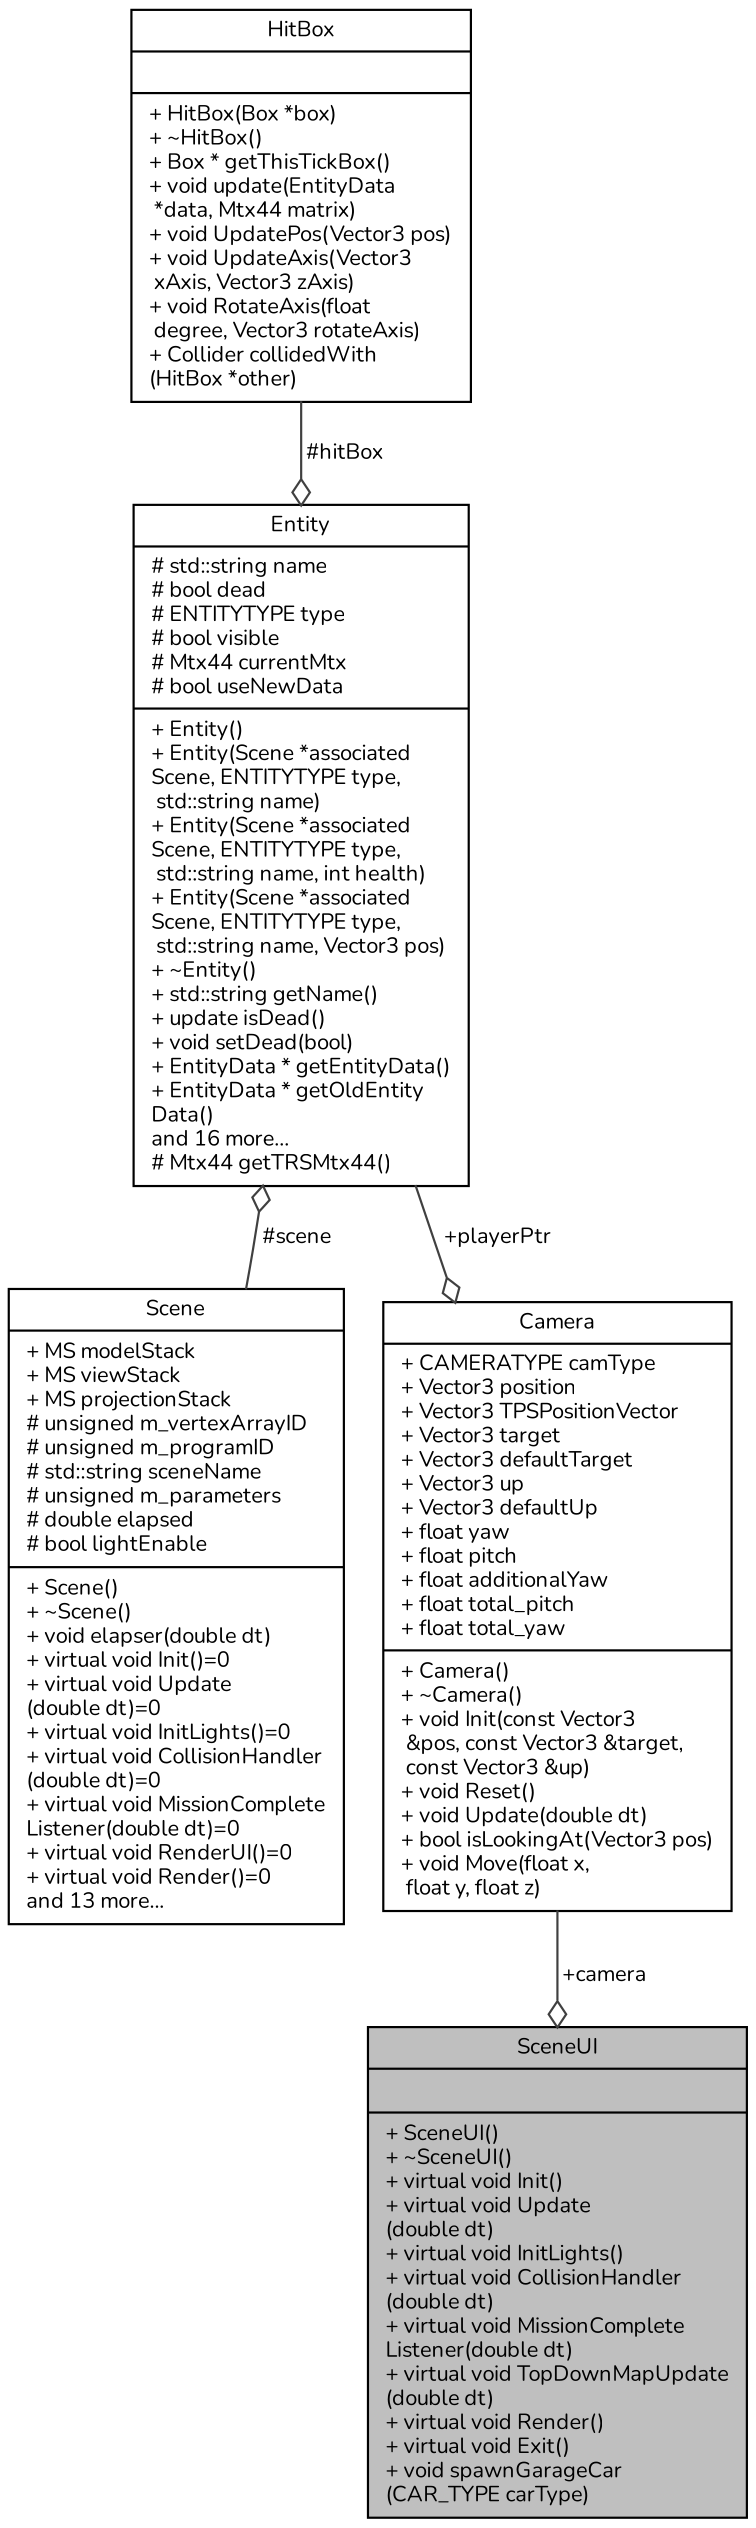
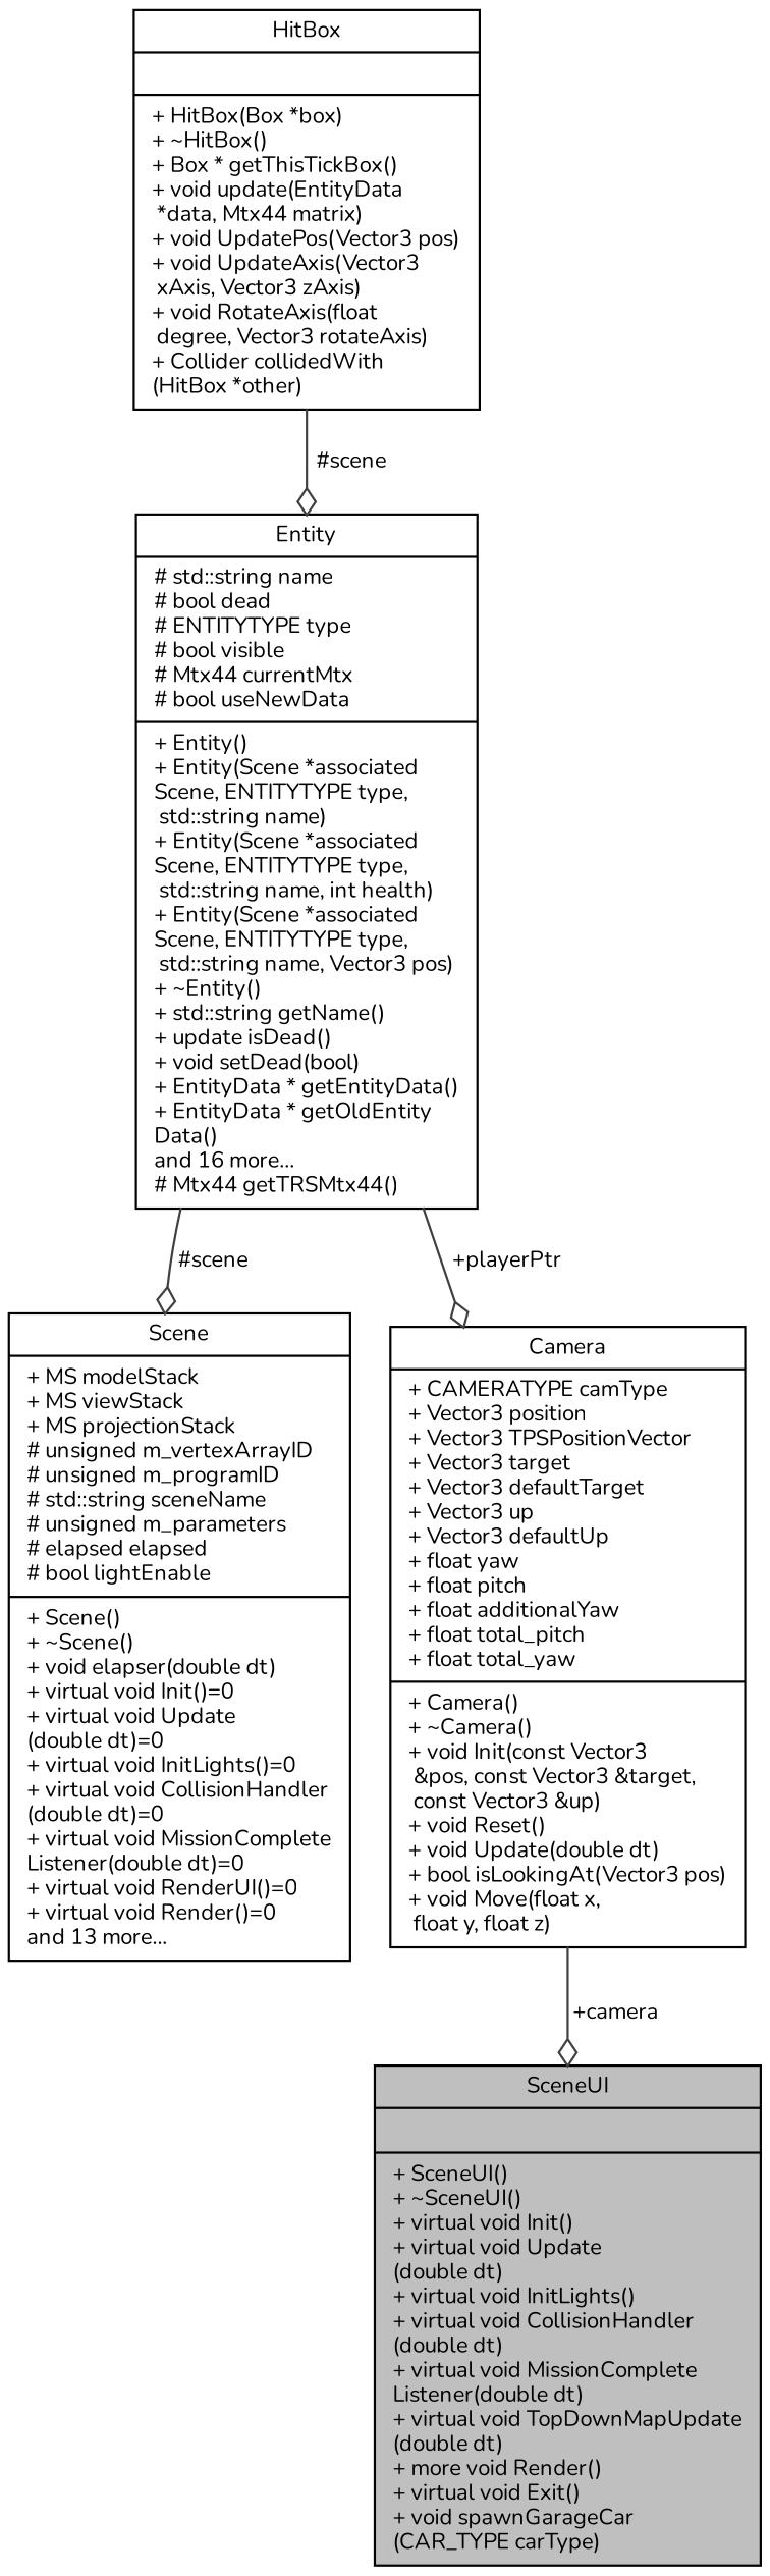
  digraph {
    fontname=Nunito
    node [color=black fillcolor=white fontname=Nunito fontsize=10 shape=record style=filled]
    edge [arrowhead=odiamond color=grey25 fontname=Nunito fontsize=10 labelfontname=Helvetica labelfontsize=10 style=solid]
-   n1 [fillcolor=grey75 fontcolor=black height=0.2 label="{SceneUI\n||+  SceneUI()\l+  ~SceneUI()\l+ virtual void Init()\l+ virtual void Update\l(double dt)\l+ virtual void InitLights()\l+ virtual void CollisionHandler\l(double dt)\l+ virtual void MissionComplete\lListener(double dt)\l+ virtual void TopDownMapUpdate\l(double dt)\l+ virtual void Render()\l+ virtual void Exit()\l+ void spawnGarageCar\l(CAR_TYPE carType)\l}" width=0.4]
-   n2 [height=0.2 label="{Scene\n|+ MS modelStack\l+ MS viewStack\l+ MS projectionStack\l# unsigned m_vertexArrayID\l# unsigned m_programID\l# std::string sceneName\l# unsigned m_parameters\l# double elapsed\l# bool lightEnable\l|+  Scene()\l+  ~Scene()\l+ void elapser(double dt)\l+ virtual void Init()=0\l+ virtual void Update\l(double dt)=0\l+ virtual void InitLights()=0\l+ virtual void CollisionHandler\l(double dt)=0\l+ virtual void MissionComplete\lListener(double dt)=0\l+ virtual void RenderUI()=0\l+ virtual void Render()=0\land 13 more...\l}" width=0.4]
+   n1 [fillcolor=grey75 fontcolor=black height=0.2 label="{SceneUI\n||+  SceneUI()\l+  ~SceneUI()\l+ virtual void Init()\l+ virtual void Update\l(double dt)\l+ virtual void InitLights()\l+ virtual void CollisionHandler\l(double dt)\l+ virtual void MissionComplete\lListener(double dt)\l+ virtual void TopDownMapUpdate\l(double dt)\l+ more void Render()\l+ virtual void Exit()\l+ void spawnGarageCar\l(CAR_TYPE carType)\l}" width=0.4]
+   n2 [height=0.2 label="{Scene\n|+ MS modelStack\l+ MS viewStack\l+ MS projectionStack\l# unsigned m_vertexArrayID\l# unsigned m_programID\l# std::string sceneName\l# unsigned m_parameters\l# elapsed elapsed\l# bool lightEnable\l|+  Scene()\l+  ~Scene()\l+ void elapser(double dt)\l+ virtual void Init()=0\l+ virtual void Update\l(double dt)=0\l+ virtual void InitLights()=0\l+ virtual void CollisionHandler\l(double dt)=0\l+ virtual void MissionComplete\lListener(double dt)=0\l+ virtual void RenderUI()=0\l+ virtual void Render()=0\land 13 more...\l}" width=0.4]
    n3 [height=0.2 label="{Entity\n|# std::string name\l# bool dead\l# ENTITYTYPE type\l# bool visible\l# Mtx44 currentMtx\l# bool useNewData\l|+  Entity()\l+  Entity(Scene *associated\lScene, ENTITYTYPE type,\l std::string name)\l+  Entity(Scene *associated\lScene, ENTITYTYPE type,\l std::string name, int health)\l+  Entity(Scene *associated\lScene, ENTITYTYPE type,\l std::string name, Vector3 pos)\l+  ~Entity()\l+ std::string getName()\l+ update isDead()\l+ void setDead(bool)\l+ EntityData * getEntityData()\l+ EntityData * getOldEntity\lData()\land 16 more...\l# Mtx44 getTRSMtx44()\l}" width=0.4]
    n4 [height=0.2 label="{Camera\n|+ CAMERATYPE camType\l+ Vector3 position\l+ Vector3 TPSPositionVector\l+ Vector3 target\l+ Vector3 defaultTarget\l+ Vector3 up\l+ Vector3 defaultUp\l+ float yaw\l+ float pitch\l+ float additionalYaw\l+ float total_pitch\l+ float total_yaw\l|+  Camera()\l+  ~Camera()\l+ void Init(const Vector3\l &pos, const Vector3 &target,\l const Vector3 &up)\l+ void Reset()\l+ void Update(double dt)\l+ bool isLookingAt(Vector3 pos)\l+ void Move(float x,\l float y, float z)\l}" width=0.4]
    n5 [height=0.2 label="{HitBox\n||+  HitBox(Box *box)\l+  ~HitBox()\l+ Box * getThisTickBox()\l+ void update(EntityData\l *data, Mtx44 matrix)\l+ void UpdatePos(Vector3 pos)\l+ void UpdateAxis(Vector3\l xAxis, Vector3 zAxis)\l+ void RotateAxis(float\l degree, Vector3 rotateAxis)\l+ Collider collidedWith\l(HitBox *other)\l}" width=0.4]
-   n2 -> n3 [label=" #scene"]
+   n3 -> n2 [label=" #scene"]
    n3 -> n4 [label=" +playerPtr"]
    n4 -> n1 [label=" +camera"]
-   n5 -> n3 [label=" #hitBox"]
+   n5 -> n3 [label=" #scene"]
  }
